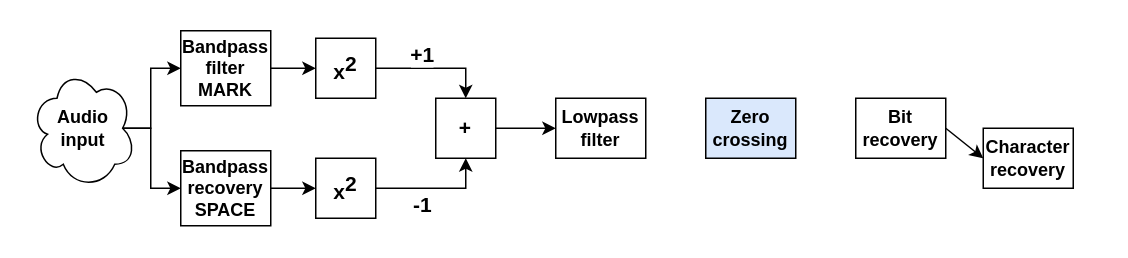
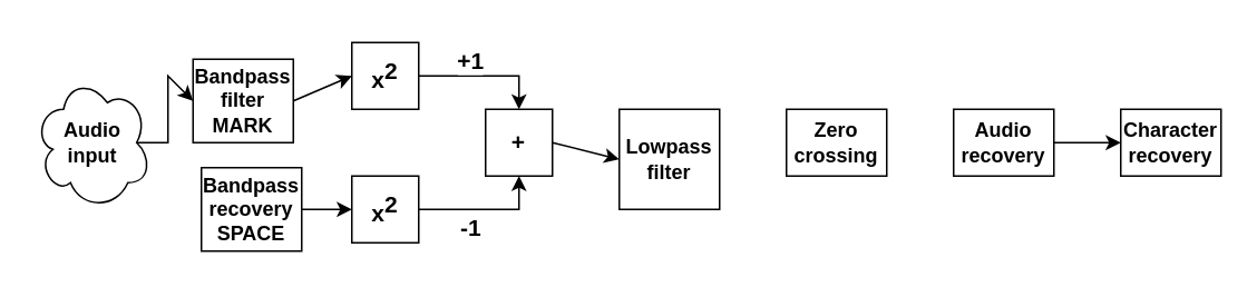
  <mxCell id="0" />
  <mxCell id="1" parent="0" />
  <mxCell id="2" value="Audio&lt;div&gt;input&lt;/div&gt;" style="ellipse;shape=cloud;whiteSpace=wrap;html=1;fontStyle=1" vertex="1" parent="1"><mxGeometry x="20" y="45" width="70" height="80" as="geometry" /></mxCell>
- <mxCell id="3" value="Bandpass filter&lt;div&gt;MARK&lt;/div&gt;" style="rounded=0;whiteSpace=wrap;html=1;fontStyle=1" vertex="1" parent="1"><mxGeometry x="120" y="20" width="60" height="50" as="geometry" /></mxCell>
+ <mxCell id="3" value="Bandpass filter&lt;div&gt;MARK&lt;/div&gt;" style="rounded=0;whiteSpace=wrap;html=1;fontStyle=1" vertex="1" parent="1"><mxGeometry x="115" y="35" width="60" height="50" as="geometry" /></mxCell>
  <mxCell id="4" value="Bandpass recovery&lt;div&gt;SPACE&lt;/div&gt;" style="rounded=0;whiteSpace=wrap;html=1;fontStyle=1" vertex="1" parent="1"><mxGeometry x="120" y="100" width="60" height="50" as="geometry" /></mxCell>
  <mxCell id="5" value="" style="endArrow=classic;html=1;rounded=0;exitX=0.875;exitY=0.5;exitDx=0;exitDy=0;exitPerimeter=0;entryX=0;entryY=0.5;entryDx=0;entryDy=0;" edge="1" parent="1" source="2" target="3"><mxGeometry width="50" height="50" relative="1" as="geometry"><mxPoint x="240" y="355" as="sourcePoint" /><mxPoint x="290" y="305" as="targetPoint" /><Array as="points"><mxPoint x="100" y="85" /><mxPoint x="100" y="45" /></Array></mxGeometry></mxCell>
- <mxCell id="6" value="" style="endArrow=classic;html=1;rounded=0;entryX=0;entryY=0.5;entryDx=0;entryDy=0;exitX=0.875;exitY=0.5;exitDx=0;exitDy=0;exitPerimeter=0;" edge="1" parent="1" source="2" target="4"><mxGeometry width="50" height="50" relative="1" as="geometry"><mxPoint x="20" y="15" as="sourcePoint" /><mxPoint x="290" y="305" as="targetPoint" /><Array as="points"><mxPoint x="100" y="85" /><mxPoint x="100" y="125" /></Array></mxGeometry></mxCell>
  <mxCell id="7" value="x&lt;sup style=&quot;font-size: 14px;&quot;&gt;2&lt;/sup&gt;" style="rounded=0;whiteSpace=wrap;html=1;fontSize=14;fontStyle=1" vertex="1" parent="1"><mxGeometry x="210" y="25" width="40" height="40" as="geometry" /></mxCell>
  <mxCell id="8" value="x&lt;sup style=&quot;font-size: 14px;&quot;&gt;2&lt;/sup&gt;" style="rounded=0;whiteSpace=wrap;html=1;fontSize=14;fontStyle=1" vertex="1" parent="1"><mxGeometry x="210" y="105" width="40" height="40" as="geometry" /></mxCell>
  <mxCell id="9" value="" style="endArrow=classic;html=1;rounded=0;exitX=1;exitY=0.5;exitDx=0;exitDy=0;entryX=0;entryY=0.5;entryDx=0;entryDy=0;" edge="1" parent="1" source="3" target="7"><mxGeometry width="50" height="50" relative="1" as="geometry"><mxPoint x="240" y="355" as="sourcePoint" /><mxPoint x="290" y="305" as="targetPoint" /></mxGeometry></mxCell>
  <mxCell id="10" value="" style="endArrow=classic;html=1;rounded=0;exitX=1;exitY=0.5;exitDx=0;exitDy=0;entryX=0;entryY=0.5;entryDx=0;entryDy=0;" edge="1" parent="1" source="4" target="8"><mxGeometry width="50" height="50" relative="1" as="geometry"><mxPoint x="240" y="355" as="sourcePoint" /><mxPoint x="290" y="305" as="targetPoint" /></mxGeometry></mxCell>
  <mxCell id="11" value="+" style="rounded=0;whiteSpace=wrap;html=1;fontSize=14;fontStyle=1" vertex="1" parent="1"><mxGeometry x="290" y="65" width="40" height="40" as="geometry" /></mxCell>
  <mxCell id="12" value="" style="endArrow=classic;html=1;rounded=0;exitX=1;exitY=0.5;exitDx=0;exitDy=0;entryX=0.5;entryY=1;entryDx=0;entryDy=0;" edge="1" parent="1" source="8" target="11"><mxGeometry width="50" height="50" relative="1" as="geometry"><mxPoint x="240" y="355" as="sourcePoint" /><mxPoint x="290" y="305" as="targetPoint" /><Array as="points"><mxPoint x="310" y="125" /></Array></mxGeometry></mxCell>
  <mxCell id="13" value="-1" style="edgeLabel;html=1;align=center;verticalAlign=middle;resizable=0;points=[];fontSize=14;fontStyle=1" vertex="1" connectable="0" parent="12"><mxGeometry x="-0.1" relative="1" as="geometry"><mxPoint x="-6" y="10" as="offset" /></mxGeometry></mxCell>
  <mxCell id="14" value="" style="endArrow=classic;html=1;rounded=0;exitX=1;exitY=0.5;exitDx=0;exitDy=0;entryX=0.5;entryY=0;entryDx=0;entryDy=0;" edge="1" parent="1" source="7" target="11"><mxGeometry width="50" height="50" relative="1" as="geometry"><mxPoint x="240" y="355" as="sourcePoint" /><mxPoint x="290" y="305" as="targetPoint" /><Array as="points"><mxPoint x="310" y="45" /></Array></mxGeometry></mxCell>
  <mxCell id="15" value="+1" style="edgeLabel;html=1;align=center;verticalAlign=middle;resizable=0;points=[];fontSize=14;fontStyle=1" vertex="1" connectable="0" parent="14"><mxGeometry x="-0.3" y="-2" relative="1" as="geometry"><mxPoint x="2" y="-12" as="offset" /></mxGeometry></mxCell>
- <mxCell id="16" value="Lowpass filter" style="rounded=0;whiteSpace=wrap;html=1;fontStyle=1" vertex="1" parent="1"><mxGeometry x="370" y="65" width="60" height="40" as="geometry" /></mxCell>
+ <mxCell id="16" value="Lowpass filter" style="rounded=0;whiteSpace=wrap;html=1;fontStyle=1" vertex="1" parent="1"><mxGeometry x="370" y="65" width="60" height="60" as="geometry" /></mxCell>
  <mxCell id="17" value="" style="endArrow=classic;html=1;rounded=0;entryX=0;entryY=0.5;entryDx=0;entryDy=0;exitX=1;exitY=0.5;exitDx=0;exitDy=0;" edge="1" parent="1" source="11" target="16"><mxGeometry width="50" height="50" relative="1" as="geometry"><mxPoint x="240" y="355" as="sourcePoint" /><mxPoint x="290" y="305" as="targetPoint" /></mxGeometry></mxCell>
- <mxCell id="18" value="Zero crossing" style="rounded=0;whiteSpace=wrap;html=1;fontStyle=1;fillColor=#dae8fc;" vertex="1" parent="1"><mxGeometry x="470" y="65" width="60" height="40" as="geometry" /></mxCell>
- <mxCell id="19" value="Bit recovery" style="rounded=0;whiteSpace=wrap;html=1;fontStyle=1" vertex="1" parent="1"><mxGeometry x="570" y="65" width="60" height="40" as="geometry" /></mxCell>
- <mxCell id="20" value="Character recovery" style="rounded=0;whiteSpace=wrap;html=1;fontStyle=1" vertex="1" parent="1"><mxGeometry x="655" y="85" width="60" height="40" as="geometry" /></mxCell>
+ <mxCell id="18" value="Zero crossing" style="rounded=0;whiteSpace=wrap;html=1;fontStyle=1" vertex="1" parent="1"><mxGeometry x="470" y="65" width="60" height="40" as="geometry" /></mxCell>
+ <mxCell id="19" value="Audio recovery" style="rounded=0;whiteSpace=wrap;html=1;fontStyle=1" vertex="1" parent="1"><mxGeometry x="570" y="65" width="60" height="40" as="geometry" /></mxCell>
+ <mxCell id="20" value="Character recovery" style="rounded=0;whiteSpace=wrap;html=1;fontStyle=1" vertex="1" parent="1"><mxGeometry x="670" y="65" width="60" height="40" as="geometry" /></mxCell>
  <mxCell id="21" value="" style="endArrow=classic;html=1;rounded=0;exitX=1;exitY=0.5;exitDx=0;exitDy=0;entryX=0;entryY=0.5;entryDx=0;entryDy=0;" edge="1" parent="1" source="19" target="20"><mxGeometry width="50" height="50" relative="1" as="geometry"><mxPoint x="330" y="355" as="sourcePoint" /><mxPoint x="380" y="305" as="targetPoint" /></mxGeometry></mxCell>
